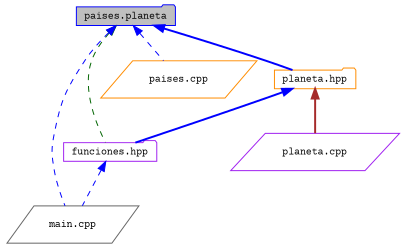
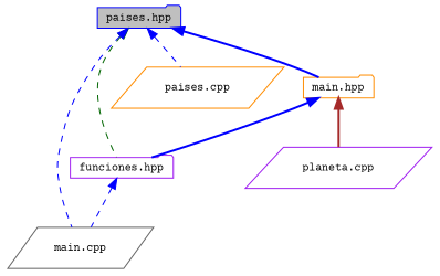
  digraph {
    fontname="Courier Prime"
    node [color=purple fillcolor=white fontname="Courier Prime" fontsize=10 shape=folder style=filled]
    edge [color=blue dir=back fontname="Courier Prime" fontsize=10 labelfontname=Helvetica labelfontsize=10 style=dashed]
-   n1 [color=blue fillcolor=grey75 fontcolor=black height=0.2 label="paises.planeta" width=0.4]
+   n1 [color=blue fillcolor=grey75 fontcolor=black height=0.2 label="paises.hpp" width=0.4]
    n2 [height=0.2 label="funciones.hpp" width=0.4]
    n3 [color=gray40 height=0.2 label="main.cpp" shape=parallelogram width=0.4]
    n4 [color=darkorange height=0.2 label="paises.cpp" shape=parallelogram width=0.4]
-   n5 [color=darkorange height=0.2 label="planeta.hpp" width=0.4]
+   n5 [color=darkorange height=0.2 label="main.hpp" width=0.4]
    n6 [height=0.2 label="planeta.cpp" shape=parallelogram width=0.4]
    n1 -> n2 [color=darkgreen]
    n1 -> n3
    n1 -> n4
    n1 -> n5 [style=bold]
    n2 -> n3
    n5 -> n2 [style=bold]
    n5 -> n6 [color=brown style=bold]
  }
